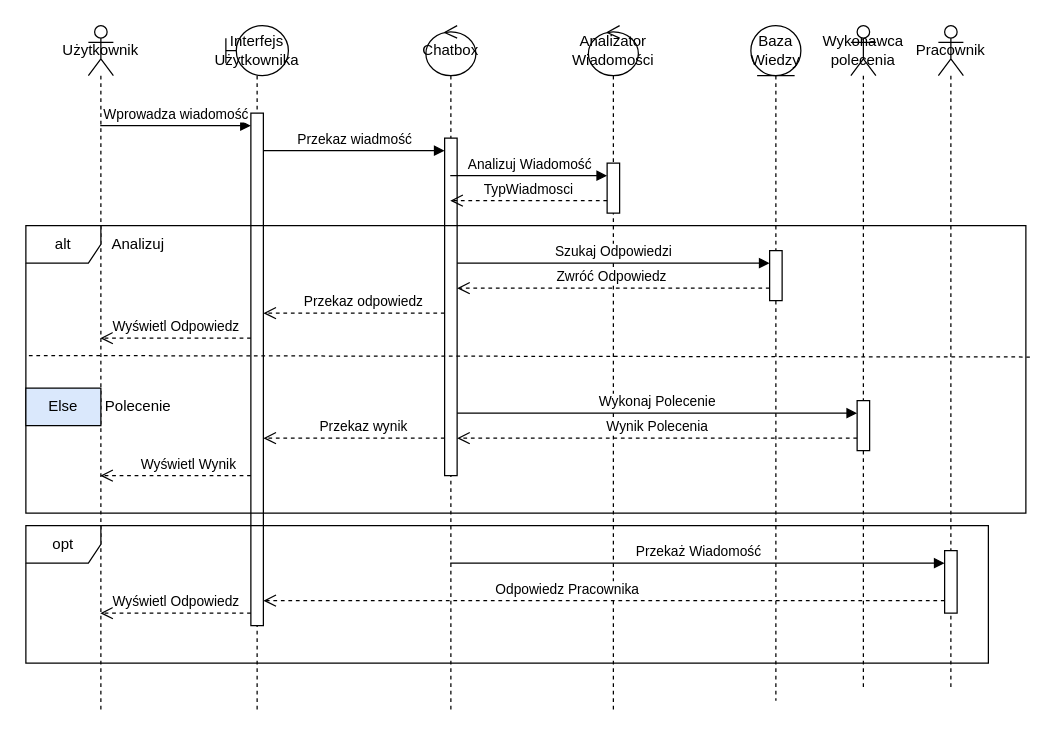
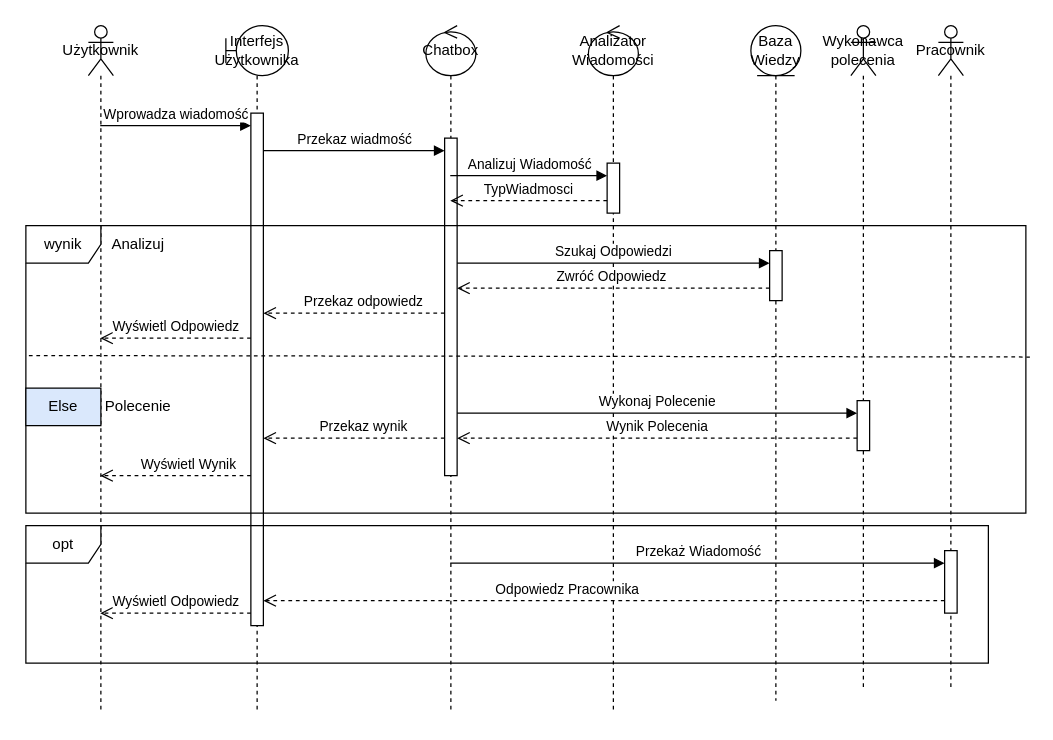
  <mxCell id="0" />
  <mxCell id="1" parent="0" />
  <mxCell id="2" value="Użytkownik" style="shape=umlLifeline;perimeter=lifelinePerimeter;whiteSpace=wrap;html=1;container=1;dropTarget=0;collapsible=0;recursiveResize=0;outlineConnect=0;portConstraint=eastwest;newEdgeStyle={&quot;edgeStyle&quot;:&quot;elbowEdgeStyle&quot;,&quot;elbow&quot;:&quot;vertical&quot;,&quot;curved&quot;:0,&quot;rounded&quot;:0};participant=umlActor;" vertex="1" parent="1"><mxGeometry x="70" width="20" height="550" as="geometry" y="20" /></mxCell>
  <mxCell id="3" value="Interfejs Użytkownika" style="shape=umlLifeline;perimeter=lifelinePerimeter;whiteSpace=wrap;html=1;container=1;dropTarget=0;collapsible=0;recursiveResize=0;outlineConnect=0;portConstraint=eastwest;newEdgeStyle={&quot;edgeStyle&quot;:&quot;elbowEdgeStyle&quot;,&quot;elbow&quot;:&quot;vertical&quot;,&quot;curved&quot;:0,&quot;rounded&quot;:0};participant=umlBoundary;" vertex="1" parent="1"><mxGeometry x="180" width="50" height="550" as="geometry" y="20" /></mxCell>
  <mxCell id="4" value="" style="html=1;points=[];perimeter=orthogonalPerimeter;outlineConnect=0;targetShapes=umlLifeline;portConstraint=eastwest;newEdgeStyle={&quot;edgeStyle&quot;:&quot;elbowEdgeStyle&quot;,&quot;elbow&quot;:&quot;vertical&quot;,&quot;curved&quot;:0,&quot;rounded&quot;:0};" vertex="1" parent="3"><mxGeometry x="20" y="70" width="10" height="410" as="geometry" /></mxCell>
  <mxCell id="5" value="Chatbox" style="shape=umlLifeline;perimeter=lifelinePerimeter;whiteSpace=wrap;html=1;container=1;dropTarget=0;collapsible=0;recursiveResize=0;outlineConnect=0;portConstraint=eastwest;newEdgeStyle={&quot;edgeStyle&quot;:&quot;elbowEdgeStyle&quot;,&quot;elbow&quot;:&quot;vertical&quot;,&quot;curved&quot;:0,&quot;rounded&quot;:0};participant=umlControl;" vertex="1" parent="1"><mxGeometry x="340" width="40" height="550" as="geometry" y="20" /></mxCell>
  <mxCell id="6" value="" style="html=1;points=[];perimeter=orthogonalPerimeter;outlineConnect=0;targetShapes=umlLifeline;portConstraint=eastwest;newEdgeStyle={&quot;edgeStyle&quot;:&quot;elbowEdgeStyle&quot;,&quot;elbow&quot;:&quot;vertical&quot;,&quot;curved&quot;:0,&quot;rounded&quot;:0};" vertex="1" parent="5"><mxGeometry x="15" y="90" width="10" height="270" as="geometry" /></mxCell>
  <mxCell id="7" value="Analizator Wiadomości" style="shape=umlLifeline;perimeter=lifelinePerimeter;whiteSpace=wrap;html=1;container=1;dropTarget=0;collapsible=0;recursiveResize=0;outlineConnect=0;portConstraint=eastwest;newEdgeStyle={&quot;edgeStyle&quot;:&quot;elbowEdgeStyle&quot;,&quot;elbow&quot;:&quot;vertical&quot;,&quot;curved&quot;:0,&quot;rounded&quot;:0};participant=umlControl;" vertex="1" parent="1"><mxGeometry x="470" width="40" height="550" as="geometry" y="20" /></mxCell>
  <mxCell id="8" value="" style="html=1;points=[];perimeter=orthogonalPerimeter;outlineConnect=0;targetShapes=umlLifeline;portConstraint=eastwest;newEdgeStyle={&quot;edgeStyle&quot;:&quot;elbowEdgeStyle&quot;,&quot;elbow&quot;:&quot;vertical&quot;,&quot;curved&quot;:0,&quot;rounded&quot;:0};" vertex="1" parent="7"><mxGeometry x="15" y="110" width="10" height="40" as="geometry" /></mxCell>
  <mxCell id="9" value="Baza Wiedzy" style="shape=umlLifeline;perimeter=lifelinePerimeter;whiteSpace=wrap;html=1;container=1;dropTarget=0;collapsible=0;recursiveResize=0;outlineConnect=0;portConstraint=eastwest;newEdgeStyle={&quot;edgeStyle&quot;:&quot;elbowEdgeStyle&quot;,&quot;elbow&quot;:&quot;vertical&quot;,&quot;curved&quot;:0,&quot;rounded&quot;:0};participant=umlEntity;" vertex="1" parent="1"><mxGeometry x="600" width="40" height="540" as="geometry" y="20" /></mxCell>
  <mxCell id="10" value="Pracownik" style="shape=umlLifeline;perimeter=lifelinePerimeter;whiteSpace=wrap;html=1;container=1;dropTarget=0;collapsible=0;recursiveResize=0;outlineConnect=0;portConstraint=eastwest;newEdgeStyle={&quot;edgeStyle&quot;:&quot;elbowEdgeStyle&quot;,&quot;elbow&quot;:&quot;vertical&quot;,&quot;curved&quot;:0,&quot;rounded&quot;:0};participant=umlActor;" vertex="1" parent="1"><mxGeometry x="750" width="20" height="530" as="geometry" y="20" /></mxCell>
  <mxCell id="11" value="Wprowadza wiadomość" style="html=1;verticalAlign=bottom;endArrow=block;edgeStyle=elbowEdgeStyle;elbow=vertical;curved=0;rounded=0;" edge="1" target="4" parent="1" source="2"><mxGeometry relative="1" as="geometry"><mxPoint x="130" y="90" as="sourcePoint" /><Array as="points"><mxPoint x="120" y="100" /></Array></mxGeometry></mxCell>
  <mxCell id="12" value="Przekaz wiadmość" style="html=1;verticalAlign=bottom;endArrow=block;edgeStyle=elbowEdgeStyle;elbow=vertical;curved=0;rounded=0;" edge="1" target="6" parent="1" source="4"><mxGeometry relative="1" as="geometry"><mxPoint x="285" y="110" as="sourcePoint" /><Array as="points"><mxPoint x="240" y="120" /></Array></mxGeometry></mxCell>
  <mxCell id="13" value="Analizuj Wiadomość" style="html=1;verticalAlign=bottom;endArrow=block;edgeStyle=elbowEdgeStyle;elbow=vertical;curved=0;rounded=0;" edge="1" target="8" parent="1" source="5"><mxGeometry relative="1" as="geometry"><mxPoint x="415" y="130" as="sourcePoint" /><Array as="points"><mxPoint x="390" y="140" /></Array></mxGeometry></mxCell>
  <mxCell id="14" value="TypWiadmosci" style="html=1;verticalAlign=bottom;endArrow=open;dashed=1;endSize=8;edgeStyle=elbowEdgeStyle;elbow=vertical;curved=0;rounded=0;" edge="1" source="8" parent="1" target="5"><mxGeometry relative="1" as="geometry"><mxPoint x="415" y="205" as="targetPoint" /><Array as="points"><mxPoint x="430" y="160" /></Array></mxGeometry></mxCell>
  <mxCell id="15" value="Przekaz odpowiedz" style="html=1;verticalAlign=bottom;endArrow=open;dashed=1;endSize=8;edgeStyle=elbowEdgeStyle;elbow=vertical;curved=0;rounded=0;" edge="1" source="6" parent="1" target="4"><mxGeometry x="-0.103" relative="1" as="geometry"><mxPoint x="285" y="185" as="targetPoint" /><Array as="points"><mxPoint x="270" y="250" /><mxPoint x="310" y="350" /></Array><mxPoint as="offset" /></mxGeometry></mxCell>
- <mxCell id="16" value="alt" style="shape=umlFrame;whiteSpace=wrap;html=1;pointerEvents=0;" vertex="1" parent="1"><mxGeometry x="20" y="180" width="800" height="230" as="geometry" /></mxCell>
+ <mxCell id="16" value="wynik" style="shape=umlFrame;whiteSpace=wrap;html=1;pointerEvents=0;" vertex="1" parent="1"><mxGeometry x="20" y="180" width="800" height="230" as="geometry" /></mxCell>
  <mxCell id="17" value="Analizuj" style="text;html=1;strokeColor=none;fillColor=none;align=center;verticalAlign=middle;whiteSpace=wrap;rounded=0;" vertex="1" parent="1"><mxGeometry x="80" y="180" width="60" height="30" as="geometry" /></mxCell>
  <mxCell id="18" value="" style="html=1;points=[];perimeter=orthogonalPerimeter;outlineConnect=0;targetShapes=umlLifeline;portConstraint=eastwest;newEdgeStyle={&quot;edgeStyle&quot;:&quot;elbowEdgeStyle&quot;,&quot;elbow&quot;:&quot;vertical&quot;,&quot;curved&quot;:0,&quot;rounded&quot;:0};" vertex="1" parent="1"><mxGeometry x="615" y="200" width="10" height="40" as="geometry" /></mxCell>
  <mxCell id="19" value="Szukaj Odpowiedzi" style="html=1;verticalAlign=bottom;endArrow=block;edgeStyle=elbowEdgeStyle;elbow=vertical;curved=0;rounded=0;" edge="1" target="18" parent="1" source="6"><mxGeometry relative="1" as="geometry"><mxPoint x="545" y="200" as="sourcePoint" /><Array as="points"><mxPoint x="430" y="210" /></Array></mxGeometry></mxCell>
  <mxCell id="20" value="Zwróć Odpowiedz&amp;nbsp;" style="html=1;verticalAlign=bottom;endArrow=open;dashed=1;endSize=8;edgeStyle=elbowEdgeStyle;elbow=vertical;curved=0;rounded=0;" edge="1" source="18" parent="1" target="6"><mxGeometry relative="1" as="geometry"><mxPoint x="545" y="275" as="targetPoint" /><Array as="points"><mxPoint x="460" y="230" /></Array></mxGeometry></mxCell>
  <mxCell id="21" value="Wyświetl Odpowiedz" style="html=1;verticalAlign=bottom;endArrow=open;dashed=1;endSize=8;edgeStyle=elbowEdgeStyle;elbow=vertical;curved=0;rounded=0;" edge="1" source="4" parent="1" target="2"><mxGeometry relative="1" as="geometry"><mxPoint x="130" y="165" as="targetPoint" /><Array as="points"><mxPoint x="150" y="270" /></Array></mxGeometry></mxCell>
  <mxCell id="22" value="" style="endArrow=none;dashed=1;html=1;rounded=0;exitX=0.003;exitY=0.452;exitDx=0;exitDy=0;exitPerimeter=0;entryX=1.004;entryY=0.457;entryDx=0;entryDy=0;entryPerimeter=0;" edge="1" parent="1" source="16" target="16"><mxGeometry width="50" height="50" relative="1" as="geometry"><mxPoint x="120" y="360" as="sourcePoint" /><mxPoint x="170" y="310" as="targetPoint" /></mxGeometry></mxCell>
  <mxCell id="23" value="Else" style="rounded=0;whiteSpace=wrap;html=1;fillColor=#dae8fc;" vertex="1" parent="1"><mxGeometry x="20" y="310" width="60" height="30" as="geometry" /></mxCell>
  <mxCell id="24" value="Polecenie" style="text;html=1;strokeColor=none;fillColor=none;align=center;verticalAlign=middle;whiteSpace=wrap;rounded=0;" vertex="1" parent="1"><mxGeometry x="80" y="310" width="60" height="30" as="geometry" /></mxCell>
  <mxCell id="25" value="Wykonawca polecenia" style="shape=umlLifeline;perimeter=lifelinePerimeter;whiteSpace=wrap;html=1;container=1;dropTarget=0;collapsible=0;recursiveResize=0;outlineConnect=0;portConstraint=eastwest;newEdgeStyle={&quot;edgeStyle&quot;:&quot;elbowEdgeStyle&quot;,&quot;elbow&quot;:&quot;vertical&quot;,&quot;curved&quot;:0,&quot;rounded&quot;:0};participant=umlActor;" vertex="1" parent="1"><mxGeometry x="680" width="20" height="530" as="geometry" y="20" /></mxCell>
  <mxCell id="26" value="" style="html=1;points=[];perimeter=orthogonalPerimeter;outlineConnect=0;targetShapes=umlLifeline;portConstraint=eastwest;newEdgeStyle={&quot;edgeStyle&quot;:&quot;elbowEdgeStyle&quot;,&quot;elbow&quot;:&quot;vertical&quot;,&quot;curved&quot;:0,&quot;rounded&quot;:0};" vertex="1" parent="25"><mxGeometry x="5" y="300" width="10" height="40" as="geometry" /></mxCell>
  <mxCell id="27" value="Wykonaj Polecenie" style="html=1;verticalAlign=bottom;endArrow=block;edgeStyle=elbowEdgeStyle;elbow=vertical;curved=0;rounded=0;" edge="1" target="26" parent="1" source="6"><mxGeometry relative="1" as="geometry"><mxPoint x="510" y="350" as="sourcePoint" /><Array as="points"><mxPoint x="420" y="330" /></Array></mxGeometry></mxCell>
  <mxCell id="28" value="Wynik Polecenia" style="html=1;verticalAlign=bottom;endArrow=open;dashed=1;endSize=8;edgeStyle=elbowEdgeStyle;elbow=vertical;curved=0;rounded=0;" edge="1" source="26" parent="1" target="6"><mxGeometry relative="1" as="geometry"><mxPoint x="510" y="425" as="targetPoint" /><Array as="points"><mxPoint x="620" y="350" /></Array></mxGeometry></mxCell>
  <mxCell id="29" value="Przekaz wynik" style="html=1;verticalAlign=bottom;endArrow=open;dashed=1;endSize=8;edgeStyle=elbowEdgeStyle;elbow=vertical;curved=0;rounded=0;" edge="1" parent="1" source="6" target="4"><mxGeometry x="-0.103" relative="1" as="geometry"><mxPoint x="220" y="260" as="targetPoint" /><mxPoint x="365" y="260" as="sourcePoint" /><Array as="points"><mxPoint x="260" y="350" /><mxPoint x="320" y="360" /></Array><mxPoint as="offset" /></mxGeometry></mxCell>
  <mxCell id="30" value="Wyświetl Wynik" style="html=1;verticalAlign=bottom;endArrow=open;dashed=1;endSize=8;edgeStyle=elbowEdgeStyle;elbow=vertical;curved=0;rounded=0;" edge="1" parent="1" source="4" target="2"><mxGeometry x="-0.167" relative="1" as="geometry"><mxPoint x="80" y="380" as="targetPoint" /><mxPoint x="200" y="380" as="sourcePoint" /><Array as="points"><mxPoint x="150" y="380" /></Array><mxPoint as="offset" /></mxGeometry></mxCell>
  <mxCell id="31" value="opt" style="shape=umlFrame;whiteSpace=wrap;html=1;pointerEvents=0;" vertex="1" parent="1"><mxGeometry x="20" y="420" width="770" height="110" as="geometry" /></mxCell>
  <mxCell id="32" value="" style="html=1;points=[];perimeter=orthogonalPerimeter;outlineConnect=0;targetShapes=umlLifeline;portConstraint=eastwest;newEdgeStyle={&quot;edgeStyle&quot;:&quot;elbowEdgeStyle&quot;,&quot;elbow&quot;:&quot;vertical&quot;,&quot;curved&quot;:0,&quot;rounded&quot;:0};" vertex="1" parent="1"><mxGeometry x="755" y="440" width="10" height="50" as="geometry" /></mxCell>
  <mxCell id="33" value="Przekaż Wiadomość" style="html=1;verticalAlign=bottom;endArrow=block;edgeStyle=elbowEdgeStyle;elbow=vertical;curved=0;rounded=0;" edge="1" target="32" parent="1" source="5"><mxGeometry relative="1" as="geometry"><mxPoint x="685" y="440" as="sourcePoint" /><Array as="points"><mxPoint x="400" y="450" /></Array></mxGeometry></mxCell>
  <mxCell id="34" value="Odpowiedz Pracownika" style="html=1;verticalAlign=bottom;endArrow=open;dashed=1;endSize=8;edgeStyle=elbowEdgeStyle;elbow=vertical;curved=0;rounded=0;" edge="1" source="32" parent="1" target="4"><mxGeometry x="0.108" relative="1" as="geometry"><mxPoint x="200" y="480" as="targetPoint" /><Array as="points"><mxPoint x="430" y="480" /></Array><mxPoint as="offset" /></mxGeometry></mxCell>
  <mxCell id="35" value="Wyświetl Odpowiedz" style="html=1;verticalAlign=bottom;endArrow=open;dashed=1;endSize=8;edgeStyle=elbowEdgeStyle;elbow=vertical;curved=0;rounded=0;" edge="1" parent="1" source="4" target="2"><mxGeometry relative="1" as="geometry"><mxPoint x="90" y="280" as="targetPoint" /><mxPoint x="210" y="280" as="sourcePoint" /><Array as="points"><mxPoint x="120" y="490" /><mxPoint x="160" y="280" /></Array></mxGeometry></mxCell>
